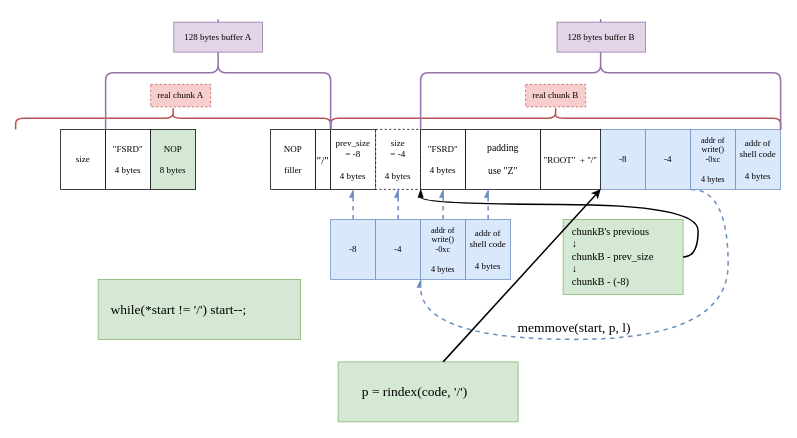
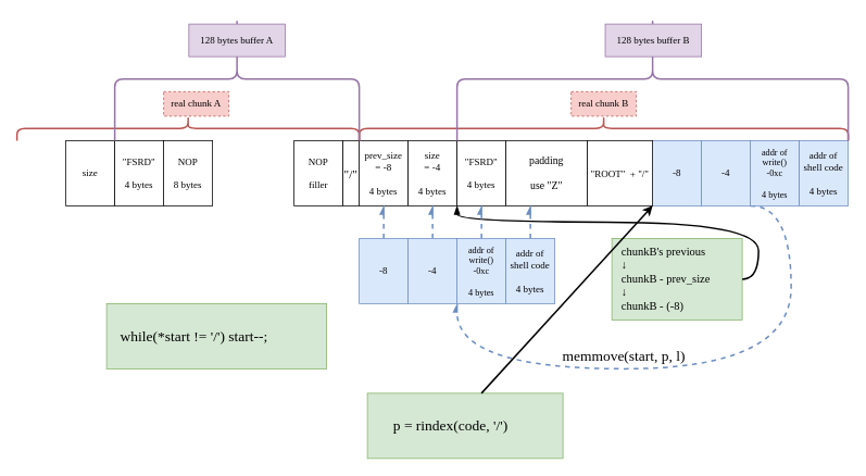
  <mxCell id="0" />
  <mxCell id="1" parent="0" />
  <mxCell id="2" value="" style="rounded=0;whiteSpace=wrap;html=1;fontSize=14;strokeWidth=1;fillColor=#d5e8d4;strokeColor=#82b366;fontFamily=Verdana;" parent="1" vertex="1"><mxGeometry x="750" y="292" width="160" height="100" as="geometry" /></mxCell>
  <mxCell id="3" value="size" style="rounded=0;whiteSpace=wrap;html=1;fontFamily=Verdana;" parent="1" vertex="1"><mxGeometry x="80" y="172" width="60" height="80" as="geometry" /></mxCell>
- <mxCell id="4" value="NOP&lt;br&gt;&lt;br&gt;8 bytes" style="rounded=0;whiteSpace=wrap;html=1;fontFamily=Verdana;fillColor=#d5e8d4;" parent="1" vertex="1"><mxGeometry x="200" y="172" width="60" height="80" as="geometry" /></mxCell>
+ <mxCell id="4" value="NOP&lt;br&gt;&lt;br&gt;8 bytes" style="rounded=0;whiteSpace=wrap;html=1;fontFamily=Verdana;" parent="1" vertex="1"><mxGeometry x="200" y="172" width="60" height="80" as="geometry" /></mxCell>
  <mxCell id="5" value="prev_size&lt;br&gt;= -8&lt;br&gt;&lt;br&gt;4 bytes" style="rounded=0;whiteSpace=wrap;html=1;fontFamily=Verdana;" parent="1" vertex="1"><mxGeometry x="440" y="172" width="60" height="80" as="geometry" /></mxCell>
- <mxCell id="6" value="size&lt;br&gt;= -4&lt;br&gt;&lt;br&gt;4 bytes" style="rounded=0;whiteSpace=wrap;html=1;fontFamily=Verdana;dashed=1;" parent="1" vertex="1"><mxGeometry x="500" y="172" width="60" height="80" as="geometry" /></mxCell>
+ <mxCell id="6" value="size&lt;br&gt;= -4&lt;br&gt;&lt;br&gt;4 bytes" style="rounded=0;whiteSpace=wrap;html=1;fontFamily=Verdana;" parent="1" vertex="1"><mxGeometry x="500" y="172" width="60" height="80" as="geometry" /></mxCell>
  <mxCell id="7" style="edgeStyle=orthogonalEdgeStyle;rounded=0;orthogonalLoop=1;jettySize=auto;html=1;exitX=0;exitY=1;exitDx=0;exitDy=0;entryX=0;entryY=1;entryDx=0;entryDy=0;dashed=1;fontSize=18;endArrow=async;endFill=1;strokeWidth=2;curved=1;fillColor=#dae8fc;strokeColor=#6c8ebf;fontFamily=Verdana;" parent="1" source="8" target="31" edge="1"><mxGeometry relative="1" as="geometry"><Array as="points"><mxPoint x="970" y="252" /><mxPoint x="970" y="452" /><mxPoint x="560" y="452" /></Array></mxGeometry></mxCell>
  <mxCell id="8" value="&lt;span style=&quot;font-size: 11px&quot;&gt;addr&amp;nbsp;of&lt;br style=&quot;font-size: 11px&quot;&gt;write()&lt;br&gt;-0xc&lt;br style=&quot;font-size: 11px&quot;&gt;&lt;br style=&quot;font-size: 11px&quot;&gt;4 bytes&lt;br style=&quot;font-size: 11px&quot;&gt;&lt;/span&gt;" style="rounded=0;whiteSpace=wrap;html=1;fontSize=11;fillColor=#dae8fc;strokeColor=#6c8ebf;fontFamily=Verdana;" parent="1" vertex="1"><mxGeometry x="920" y="172" width="60" height="80" as="geometry" /></mxCell>
  <mxCell id="9" value="&lt;font style=&quot;font-size: 12px&quot;&gt;&lt;font style=&quot;font-size: 12px&quot;&gt;addr&amp;nbsp;of&lt;/font&gt;&lt;br&gt;&lt;font style=&quot;font-size: 12px&quot;&gt;shell code&lt;br&gt;&lt;/font&gt;&lt;/font&gt;&lt;font&gt;&lt;br&gt;4 bytes&lt;br&gt;&lt;/font&gt;" style="rounded=0;whiteSpace=wrap;html=1;fillColor=#dae8fc;strokeColor=#6c8ebf;fontFamily=Verdana;" parent="1" vertex="1"><mxGeometry x="980" y="172" width="60" height="80" as="geometry" /></mxCell>
  <mxCell id="10" value="real chunk A" style="rounded=0;whiteSpace=wrap;html=1;dashed=1;fillColor=#f8cecc;strokeColor=#b85450;fontFamily=Verdana;" parent="1" vertex="1"><mxGeometry x="200" y="112" width="80" height="30" as="geometry" /></mxCell>
  <mxCell id="11" value="real chunk B" style="rounded=0;whiteSpace=wrap;html=1;dashed=1;fillColor=#f8cecc;strokeColor=#b85450;fontFamily=Verdana;" parent="1" vertex="1"><mxGeometry x="700" y="112" width="80" height="30" as="geometry" /></mxCell>
  <mxCell id="12" value="" style="shape=curlyBracket;whiteSpace=wrap;html=1;rounded=1;flipH=1;direction=south;fillColor=#f8cecc;strokeColor=#b85450;strokeWidth=2;fontFamily=Verdana;" parent="1" vertex="1"><mxGeometry x="20" y="142" width="420" height="30" as="geometry" /></mxCell>
  <mxCell id="13" value="" style="shape=curlyBracket;whiteSpace=wrap;html=1;rounded=1;flipH=1;direction=south;strokeWidth=2;fillColor=#f8cecc;strokeColor=#b85450;fontFamily=Verdana;" parent="1" vertex="1"><mxGeometry x="440" y="142" width="600" height="30" as="geometry" /></mxCell>
  <mxCell id="14" value="chunkB's previous&lt;br style=&quot;font-size: 14px&quot;&gt;↓&amp;nbsp;&lt;br style=&quot;font-size: 14px&quot;&gt;chunkB - prev_size&lt;br style=&quot;font-size: 14px&quot;&gt;↓&amp;nbsp;&lt;br style=&quot;font-size: 14px&quot;&gt;chunkB - (-8)" style="text;html=1;align=left;verticalAlign=middle;whiteSpace=wrap;rounded=0;fontSize=14;strokeWidth=0;fontFamily=Verdana;" parent="1" vertex="1"><mxGeometry x="760" y="297" width="180" height="90" as="geometry" /></mxCell>
  <mxCell id="15" style="edgeStyle=orthogonalEdgeStyle;rounded=0;orthogonalLoop=1;jettySize=auto;html=1;exitX=1;exitY=0.5;exitDx=0;exitDy=0;entryX=1;entryY=1;entryDx=0;entryDy=0;fontSize=14;endArrow=blockThin;endFill=1;curved=1;strokeColor=#000000;strokeWidth=2;fontFamily=Verdana;" parent="1" source="2" target="6" edge="1"><mxGeometry relative="1" as="geometry" /></mxCell>
  <mxCell id="16" value="&quot;FSRD&quot;&lt;br&gt;&lt;br&gt;4 bytes" style="rounded=0;whiteSpace=wrap;html=1;fontFamily=Verdana;" parent="1" vertex="1"><mxGeometry x="140" y="172" width="60" height="80" as="geometry" /></mxCell>
  <mxCell id="17" value="NOP&lt;br&gt;&lt;br&gt;filler" style="rounded=0;whiteSpace=wrap;html=1;fontFamily=Verdana;" parent="1" vertex="1"><mxGeometry x="360" y="172" width="60" height="80" as="geometry" /></mxCell>
  <mxCell id="18" value="&quot;FSRD&quot;&lt;br&gt;&lt;br&gt;4 bytes" style="rounded=0;whiteSpace=wrap;html=1;fontFamily=Verdana;" parent="1" vertex="1"><mxGeometry x="560" y="172" width="60" height="80" as="geometry" /></mxCell>
  <mxCell id="19" value="&quot;/&quot;" style="rounded=0;whiteSpace=wrap;html=1;fontSize=15;fontFamily=Verdana;" parent="1" vertex="1"><mxGeometry x="420" y="172" width="20" height="80" as="geometry" /></mxCell>
  <mxCell id="20" value="padding&lt;br style=&quot;font-size: 13px;&quot;&gt;&lt;br style=&quot;font-size: 13px;&quot;&gt;use &quot;Z&quot;" style="rounded=0;whiteSpace=wrap;html=1;fontSize=13;fontFamily=Verdana;" parent="1" vertex="1"><mxGeometry x="620" y="172" width="100" height="80" as="geometry" /></mxCell>
  <mxCell id="21" value="-8" style="rounded=0;whiteSpace=wrap;html=1;fillColor=#dae8fc;strokeColor=#6c8ebf;fontFamily=Verdana;" parent="1" vertex="1"><mxGeometry x="800" y="172" width="60" height="80" as="geometry" /></mxCell>
  <mxCell id="22" value="-4" style="rounded=0;whiteSpace=wrap;html=1;fillColor=#dae8fc;strokeColor=#6c8ebf;fontFamily=Verdana;" parent="1" vertex="1"><mxGeometry x="860" y="172" width="60" height="80" as="geometry" /></mxCell>
  <mxCell id="23" value="&lt;font style=&quot;font-size: 12px&quot;&gt;&quot;ROOT&quot; &amp;nbsp;+ &quot;/&quot;&lt;/font&gt;" style="rounded=0;whiteSpace=wrap;html=1;fontSize=13;fontFamily=Verdana;" parent="1" vertex="1"><mxGeometry x="720" y="172" width="80" height="80" as="geometry" /></mxCell>
  <mxCell id="24" value="" style="rounded=0;whiteSpace=wrap;html=1;fontSize=14;strokeWidth=1;fillColor=#d5e8d4;strokeColor=#82b366;fontFamily=Verdana;" parent="1" vertex="1"><mxGeometry x="130" y="372" width="270" height="80" as="geometry" /></mxCell>
  <mxCell id="25" value="&lt;font style=&quot;font-size: 18px&quot;&gt;while(*start != '/') start--;&lt;/font&gt;" style="text;html=1;align=left;verticalAlign=middle;whiteSpace=wrap;rounded=0;fontSize=14;strokeWidth=0;fontFamily=Verdana;" parent="1" vertex="1"><mxGeometry x="145" y="372" width="245" height="80" as="geometry" /></mxCell>
  <mxCell id="26" value="" style="shape=curlyBracket;whiteSpace=wrap;html=1;rounded=1;flipH=1;direction=south;fillColor=#e1d5e7;strokeColor=#9673a6;strokeWidth=2;fontFamily=Verdana;" parent="1" vertex="1"><mxGeometry x="140" y="20.74" width="300" height="151.26" as="geometry" /></mxCell>
  <mxCell id="27" value="128 bytes buffer A" style="rounded=0;whiteSpace=wrap;html=1;fillColor=#e1d5e7;strokeColor=#9673a6;fontFamily=Verdana;" parent="1" vertex="1"><mxGeometry x="230.94" y="29" width="118.13" height="40" as="geometry" /></mxCell>
  <mxCell id="28" value="" style="shape=curlyBracket;whiteSpace=wrap;html=1;rounded=1;flipH=1;direction=south;fillColor=#e1d5e7;strokeColor=#9673a6;strokeWidth=2;fontFamily=Verdana;" parent="1" vertex="1"><mxGeometry x="560" y="20.74" width="480" height="151.26" as="geometry" /></mxCell>
  <mxCell id="29" value="128 bytes buffer B" style="rounded=0;whiteSpace=wrap;html=1;fillColor=#e1d5e7;strokeColor=#9673a6;fontFamily=Verdana;" parent="1" vertex="1"><mxGeometry x="741.87" y="29" width="118.13" height="40" as="geometry" /></mxCell>
  <mxCell id="30" style="edgeStyle=none;rounded=0;orthogonalLoop=1;jettySize=auto;html=1;exitX=0.5;exitY=0;exitDx=0;exitDy=0;entryX=0.5;entryY=1;entryDx=0;entryDy=0;dashed=1;fontSize=18;endArrow=async;endFill=1;strokeWidth=2;fillColor=#dae8fc;strokeColor=#6c8ebf;fontFamily=Verdana;" parent="1" source="31" target="18" edge="1"><mxGeometry relative="1" as="geometry" /></mxCell>
  <mxCell id="31" value="&lt;span style=&quot;font-size: 11px&quot;&gt;addr&amp;nbsp;of&lt;br style=&quot;font-size: 11px&quot;&gt;write()&lt;br&gt;-0xc&lt;br style=&quot;font-size: 11px&quot;&gt;&lt;br style=&quot;font-size: 11px&quot;&gt;4 bytes&lt;br style=&quot;font-size: 11px&quot;&gt;&lt;/span&gt;" style="rounded=0;whiteSpace=wrap;html=1;fontSize=11;fillColor=#dae8fc;strokeColor=#6c8ebf;fontFamily=Verdana;" parent="1" vertex="1"><mxGeometry x="560" y="292" width="60" height="80" as="geometry" /></mxCell>
  <mxCell id="32" value="&lt;font style=&quot;font-size: 12px&quot;&gt;&lt;font style=&quot;font-size: 12px&quot;&gt;addr&amp;nbsp;of&lt;/font&gt;&lt;br&gt;&lt;font style=&quot;font-size: 12px&quot;&gt;shell code&lt;br&gt;&lt;/font&gt;&lt;/font&gt;&lt;font&gt;&lt;br&gt;4 bytes&lt;br&gt;&lt;/font&gt;" style="rounded=0;whiteSpace=wrap;html=1;fillColor=#dae8fc;strokeColor=#6c8ebf;fontFamily=Verdana;" parent="1" vertex="1"><mxGeometry x="620" y="292" width="60" height="80" as="geometry" /></mxCell>
  <mxCell id="33" style="edgeStyle=none;rounded=0;orthogonalLoop=1;jettySize=auto;html=1;exitX=0.5;exitY=0;exitDx=0;exitDy=0;entryX=0.5;entryY=1;entryDx=0;entryDy=0;fontSize=18;strokeWidth=2;dashed=1;endArrow=async;endFill=1;fillColor=#dae8fc;strokeColor=#6c8ebf;fontFamily=Verdana;" parent="1" source="34" target="5" edge="1"><mxGeometry relative="1" as="geometry" /></mxCell>
  <mxCell id="34" value="-8" style="rounded=0;whiteSpace=wrap;html=1;fillColor=#dae8fc;strokeColor=#6c8ebf;fontFamily=Verdana;" parent="1" vertex="1"><mxGeometry x="440" y="292" width="60" height="80" as="geometry" /></mxCell>
  <mxCell id="35" style="edgeStyle=none;rounded=0;orthogonalLoop=1;jettySize=auto;html=1;exitX=0.5;exitY=0;exitDx=0;exitDy=0;entryX=0.5;entryY=1;entryDx=0;entryDy=0;dashed=1;fontSize=18;endArrow=async;endFill=1;strokeWidth=2;fillColor=#dae8fc;strokeColor=#6c8ebf;fontFamily=Verdana;" parent="1" source="36" target="6" edge="1"><mxGeometry relative="1" as="geometry" /></mxCell>
  <mxCell id="36" value="-4" style="rounded=0;whiteSpace=wrap;html=1;fillColor=#dae8fc;strokeColor=#6c8ebf;fontFamily=Verdana;" parent="1" vertex="1"><mxGeometry x="500" y="292" width="60" height="80" as="geometry" /></mxCell>
  <mxCell id="37" style="edgeStyle=none;rounded=0;orthogonalLoop=1;jettySize=auto;html=1;exitX=0.5;exitY=0;exitDx=0;exitDy=0;entryX=0.5;entryY=1;entryDx=0;entryDy=0;dashed=1;fontSize=18;endArrow=async;endFill=1;strokeWidth=2;fillColor=#dae8fc;strokeColor=#6c8ebf;fontFamily=Verdana;" parent="1" edge="1"><mxGeometry relative="1" as="geometry"><mxPoint x="650" y="292" as="sourcePoint" /><mxPoint x="650" y="252" as="targetPoint" /></mxGeometry></mxCell>
  <mxCell id="38" value="memmove(start, p, l)" style="text;html=1;strokeColor=none;fillColor=none;align=center;verticalAlign=middle;whiteSpace=wrap;rounded=0;fontSize=18;fontFamily=Verdana;" parent="1" vertex="1"><mxGeometry x="660" y="422" width="210" height="30" as="geometry" /></mxCell>
  <mxCell id="39" value="" style="rounded=0;whiteSpace=wrap;html=1;fontSize=14;strokeWidth=1;fillColor=#d5e8d4;strokeColor=#82b366;fontFamily=Verdana;" parent="1" vertex="1"><mxGeometry x="450" y="482" width="240" height="80" as="geometry" /></mxCell>
  <mxCell id="40" style="rounded=0;orthogonalLoop=1;jettySize=auto;html=1;exitX=0.5;exitY=0;exitDx=0;exitDy=0;entryX=1;entryY=1;entryDx=0;entryDy=0;fontSize=18;endArrow=classic;endFill=1;strokeWidth=2;fontFamily=Verdana;" parent="1" source="41" target="23" edge="1"><mxGeometry relative="1" as="geometry" /></mxCell>
  <mxCell id="41" value="&lt;font style=&quot;font-size: 18px&quot;&gt;p = rindex(code, '/')&lt;/font&gt;" style="text;html=1;align=left;verticalAlign=middle;whiteSpace=wrap;rounded=0;fontSize=14;strokeWidth=0;fontFamily=Verdana;" parent="1" vertex="1"><mxGeometry x="480" y="482" width="220" height="80" as="geometry" /></mxCell>
